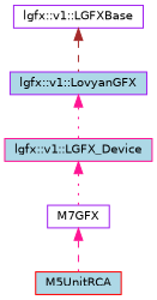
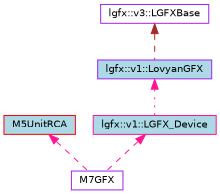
  digraph {
    node [color=purple fillcolor=lightblue fontname=Helvetica fontsize=10 shape=record style=filled]
    edge [color=deeppink dir=back fontname=Helvetica fontsize=10 labelfontname=Helvetica labelfontsize=10 style=dashed]
    n1 [color=red fontcolor=black height=0.2 label=M5UnitRCA width=0.4]
    n2 [fillcolor=white height=0.2 label=M7GFX width=0.4]
    n3 [color=deeppink height=0.2 label="lgfx::v1::LGFX_Device" width=0.4]
    n4 [height=0.2 label="lgfx::v1::LovyanGFX" width=0.4]
-   n5 [fillcolor=white height=0.2 label="lgfx::v1::LGFXBase" width=0.4]
-   n2 -> n1
-   n3 -> n2 [style=dotted]
+   n5 [fillcolor=white height=0.2 label="lgfx::v3::LGFXBase" width=0.4]
+   n1 -> n2
+   n3 -> n2
    n4 -> n3 [style=dotted]
    n5 -> n4 [color=brown]
  }
